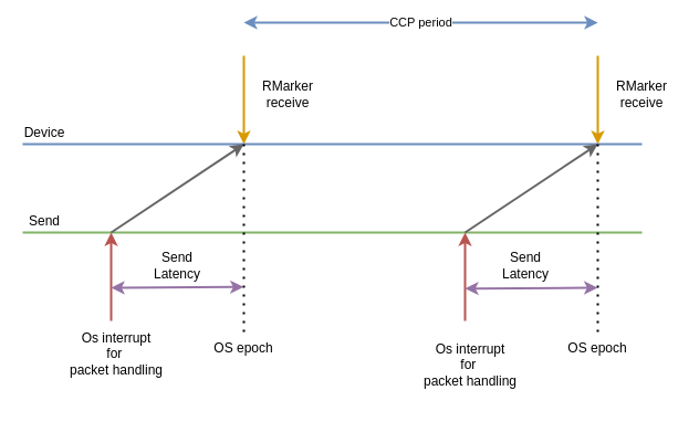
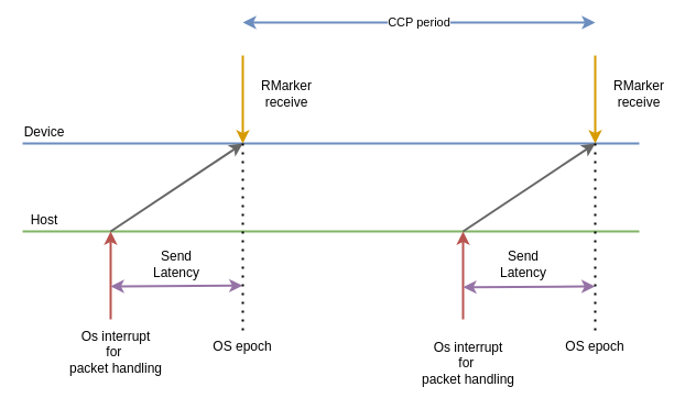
  <mxCell id="0" />
  <mxCell id="1" parent="0" />
  <mxCell id="2" value="" style="endArrow=none;html=1;fillColor=#d5e8d4;strokeColor=#82b366;strokeWidth=2;" parent="1" edge="1"><mxGeometry width="50" height="50" relative="1" as="geometry"><mxPoint x="20" y="210" as="sourcePoint" /><mxPoint x="580" y="210" as="targetPoint" /></mxGeometry></mxCell>
  <mxCell id="3" value="" style="endArrow=classic;html=1;fillColor=#f8cecc;strokeColor=#b85450;strokeWidth=2;" parent="1" edge="1"><mxGeometry width="50" height="50" relative="1" as="geometry"><mxPoint x="100" y="290" as="sourcePoint" /><mxPoint x="100" y="210" as="targetPoint" /></mxGeometry></mxCell>
  <mxCell id="4" value="" style="endArrow=none;html=1;fillColor=#dae8fc;strokeColor=#6c8ebf;strokeWidth=2;" parent="1" edge="1"><mxGeometry width="50" height="50" relative="1" as="geometry"><mxPoint x="20" y="130" as="sourcePoint" /><mxPoint x="580" y="130" as="targetPoint" /></mxGeometry></mxCell>
  <mxCell id="5" value="" style="endArrow=classic;html=1;fillColor=#ffe6cc;strokeColor=#d79b00;strokeWidth=2;" parent="1" edge="1"><mxGeometry width="50" height="50" relative="1" as="geometry"><mxPoint x="220" y="50" as="sourcePoint" /><mxPoint x="220" y="130" as="targetPoint" /></mxGeometry></mxCell>
  <mxCell id="6" value="RMarker&lt;br&gt;receive" style="text;html=1;strokeColor=none;fillColor=none;align=center;verticalAlign=middle;whiteSpace=wrap;rounded=0;" parent="1" vertex="1"><mxGeometry x="230" y="70" width="60" height="30" as="geometry" /></mxCell>
  <mxCell id="7" value="Os interrupt&lt;br&gt;for&amp;nbsp;&lt;br&gt;packet handling" style="text;html=1;strokeColor=none;fillColor=none;align=center;verticalAlign=middle;whiteSpace=wrap;rounded=0;" parent="1" vertex="1"><mxGeometry x="60" y="290" width="90" height="60" as="geometry" /></mxCell>
  <mxCell id="8" value="" style="endArrow=classic;html=1;fillColor=#f5f5f5;strokeColor=#666666;strokeWidth=2;" parent="1" edge="1"><mxGeometry width="50" height="50" relative="1" as="geometry"><mxPoint x="100" y="210" as="sourcePoint" /><mxPoint x="220" y="130" as="targetPoint" /></mxGeometry></mxCell>
  <mxCell id="9" value="" style="endArrow=classic;html=1;fillColor=#ffe6cc;strokeColor=#d79b00;strokeWidth=2;" parent="1" edge="1"><mxGeometry width="50" height="50" relative="1" as="geometry"><mxPoint x="540" y="50" as="sourcePoint" /><mxPoint x="540" y="130" as="targetPoint" /></mxGeometry></mxCell>
  <mxCell id="10" value="RMarker&lt;br&gt;receive" style="text;html=1;strokeColor=none;fillColor=none;align=center;verticalAlign=middle;whiteSpace=wrap;rounded=0;" parent="1" vertex="1"><mxGeometry x="550" y="70" width="60" height="30" as="geometry" /></mxCell>
  <mxCell id="11" value="" style="endArrow=classic;html=1;fillColor=#f8cecc;strokeColor=#b85450;strokeWidth=2;" parent="1" edge="1"><mxGeometry width="50" height="50" relative="1" as="geometry"><mxPoint x="420" y="290" as="sourcePoint" /><mxPoint x="420" y="210" as="targetPoint" /></mxGeometry></mxCell>
  <mxCell id="12" value="Os interrupt&lt;br&gt;for&amp;nbsp;&lt;br&gt;packet handling" style="text;html=1;strokeColor=none;fillColor=none;align=center;verticalAlign=middle;whiteSpace=wrap;rounded=0;" parent="1" vertex="1"><mxGeometry x="380" y="300" width="90" height="60" as="geometry" /></mxCell>
  <mxCell id="13" value="" style="endArrow=classic;html=1;fillColor=#f5f5f5;strokeColor=#666666;strokeWidth=2;" parent="1" edge="1"><mxGeometry width="50" height="50" relative="1" as="geometry"><mxPoint x="420" y="210" as="sourcePoint" /><mxPoint x="540" y="130" as="targetPoint" /></mxGeometry></mxCell>
  <mxCell id="14" value="" style="endArrow=classic;startArrow=classic;html=1;entryX=-0.003;entryY=0.655;entryDx=0;entryDy=0;entryPerimeter=0;fillColor=#e1d5e7;strokeColor=#9673a6;strokeWidth=2;" parent="1" edge="1"><mxGeometry width="50" height="50" relative="1" as="geometry"><mxPoint x="100" y="260" as="sourcePoint" /><mxPoint x="219.73" y="259.3" as="targetPoint" /></mxGeometry></mxCell>
  <mxCell id="15" value="Device" style="text;html=1;strokeColor=none;fillColor=none;align=center;verticalAlign=middle;whiteSpace=wrap;rounded=0;" parent="1" vertex="1"><mxGeometry x="20" y="110" width="40" height="20" as="geometry" /></mxCell>
- <mxCell id="16" value="Send" style="text;html=1;strokeColor=none;fillColor=none;align=center;verticalAlign=middle;whiteSpace=wrap;rounded=0;" parent="1" vertex="1"><mxGeometry x="20" y="190" width="40" height="20" as="geometry" /></mxCell>
+ <mxCell id="16" value="Host" style="text;html=1;strokeColor=none;fillColor=none;align=center;verticalAlign=middle;whiteSpace=wrap;rounded=0;" parent="1" vertex="1"><mxGeometry x="20" y="190" width="40" height="20" as="geometry" /></mxCell>
  <mxCell id="17" value="OS epoch" style="text;html=1;strokeColor=none;fillColor=none;align=center;verticalAlign=middle;whiteSpace=wrap;rounded=0;" parent="1" vertex="1"><mxGeometry x="190" y="300" width="60" height="30" as="geometry" /></mxCell>
  <mxCell id="18" value="Send Latency" style="text;html=1;strokeColor=none;fillColor=none;align=center;verticalAlign=middle;whiteSpace=wrap;rounded=0;" parent="1" vertex="1"><mxGeometry x="140" y="230" width="40" height="20" as="geometry" /></mxCell>
  <mxCell id="19" value="CCP period" style="endArrow=classic;startArrow=classic;html=1;fillColor=#dae8fc;strokeColor=#6c8ebf;strokeWidth=2;" parent="1" edge="1"><mxGeometry width="50" height="50" relative="1" as="geometry"><mxPoint x="220" y="20" as="sourcePoint" /><mxPoint x="540" y="20" as="targetPoint" /></mxGeometry></mxCell>
  <mxCell id="20" value="" style="endArrow=classic;startArrow=classic;html=1;entryX=-0.003;entryY=0.655;entryDx=0;entryDy=0;entryPerimeter=0;fillColor=#e1d5e7;strokeColor=#9673a6;strokeWidth=2;" parent="1" edge="1"><mxGeometry width="50" height="50" relative="1" as="geometry"><mxPoint x="420" y="260.7" as="sourcePoint" /><mxPoint x="539.73" y="260" as="targetPoint" /></mxGeometry></mxCell>
  <mxCell id="21" value="OS epoch" style="text;html=1;strokeColor=none;fillColor=none;align=center;verticalAlign=middle;whiteSpace=wrap;rounded=0;" parent="1" vertex="1"><mxGeometry x="510" y="300" width="60" height="30" as="geometry" /></mxCell>
  <mxCell id="22" value="Send Latency" style="text;html=1;strokeColor=none;fillColor=none;align=center;verticalAlign=middle;whiteSpace=wrap;rounded=0;" parent="1" vertex="1"><mxGeometry x="455" y="230" width="40" height="20" as="geometry" /></mxCell>
  <mxCell id="23" value="" style="endArrow=none;dashed=1;html=1;dashPattern=1 3;strokeWidth=2;exitX=0.5;exitY=0;exitDx=0;exitDy=0;" edge="1" parent="1" source="17"><mxGeometry width="50" height="50" relative="1" as="geometry"><mxPoint x="300" y="240" as="sourcePoint" /><mxPoint x="220" y="130" as="targetPoint" /></mxGeometry></mxCell>
  <mxCell id="24" value="" style="endArrow=none;dashed=1;html=1;dashPattern=1 3;strokeWidth=2;exitX=0.5;exitY=0;exitDx=0;exitDy=0;" edge="1" parent="1" source="21"><mxGeometry width="50" height="50" relative="1" as="geometry"><mxPoint x="300" y="240" as="sourcePoint" /><mxPoint x="540" y="130" as="targetPoint" /></mxGeometry></mxCell>
